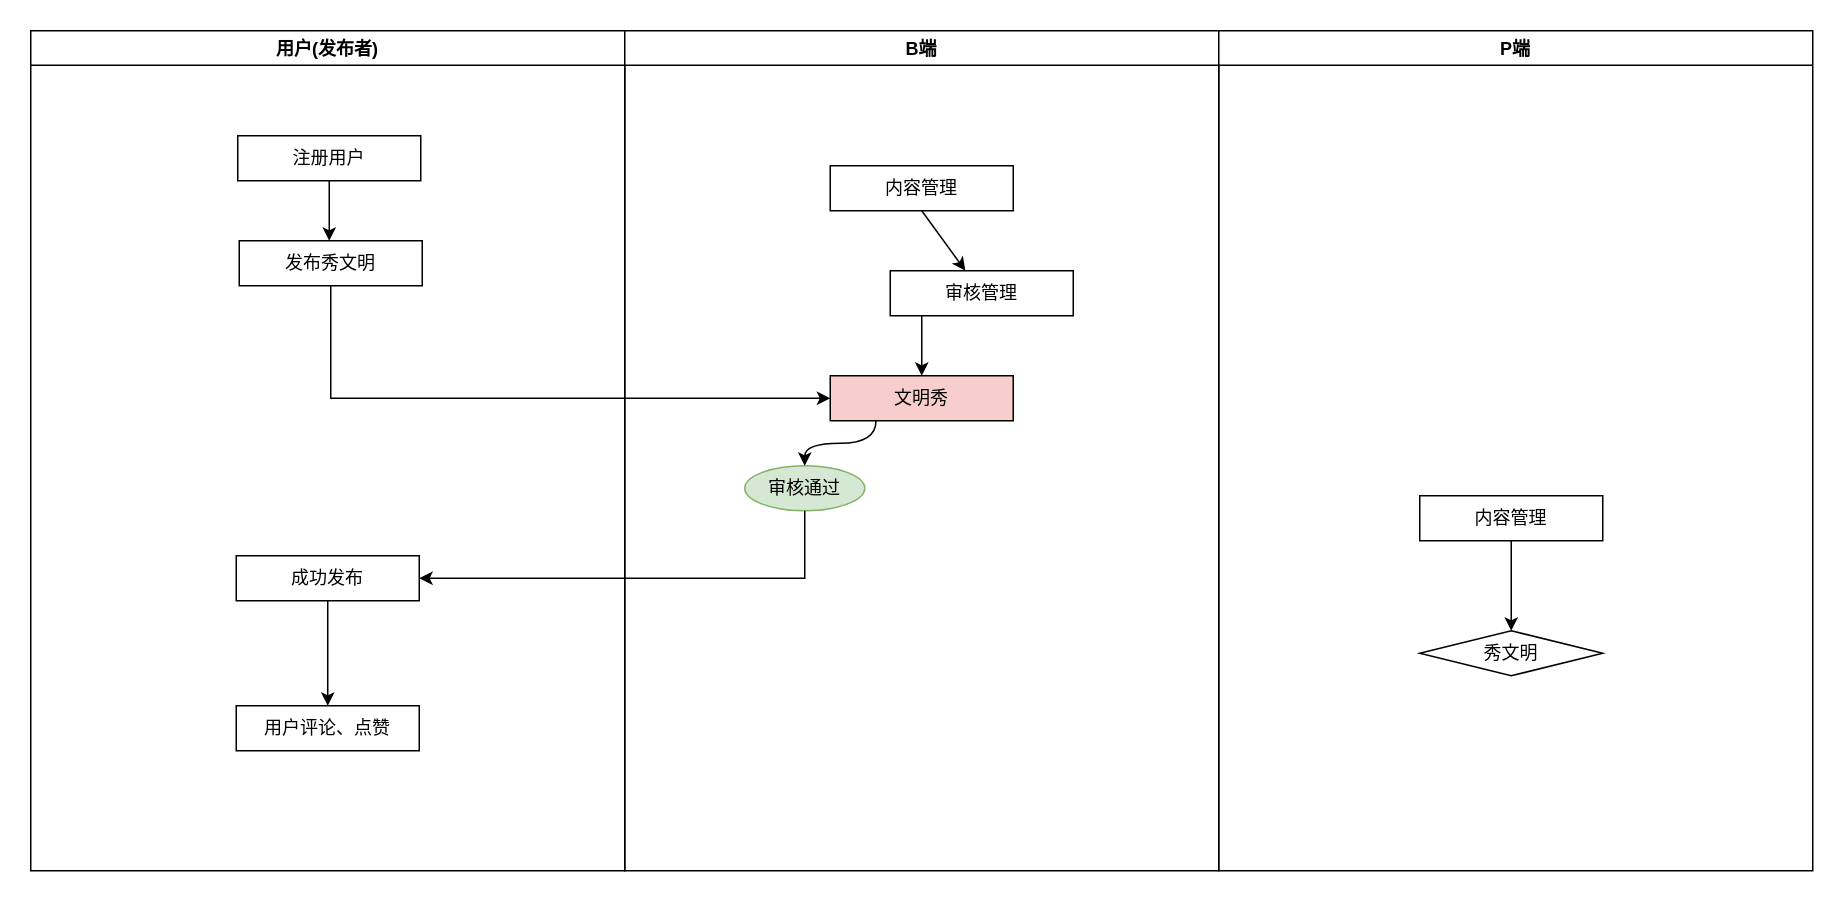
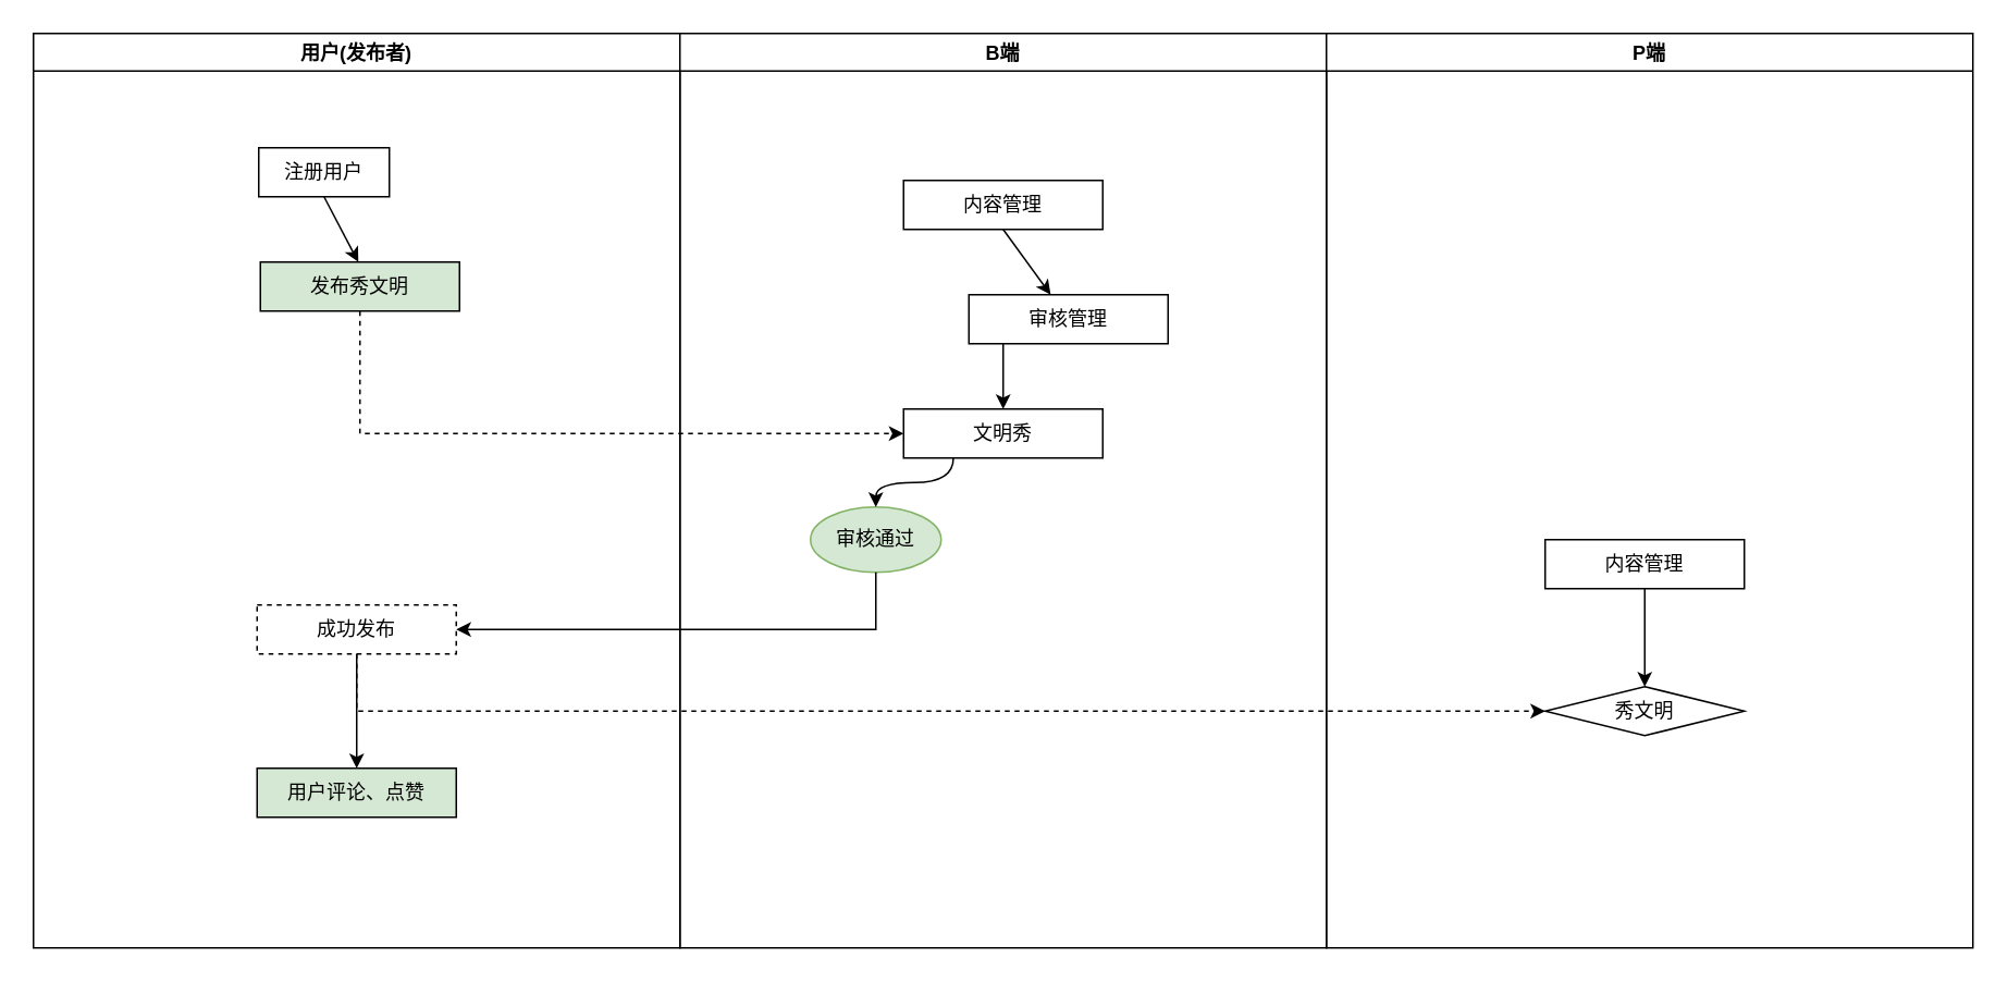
  <mxCell id="0" />
  <mxCell id="1" parent="0" />
  <mxCell id="2" value="用户(发布者)" style="swimlane;" parent="1" vertex="1"><mxGeometry x="20" y="20" width="396" height="560" as="geometry" /></mxCell>
- <mxCell id="3" value="注册用户" style="rounded=0;whiteSpace=wrap;html=1;" parent="2" vertex="1"><mxGeometry x="138" y="70" width="122" height="30" as="geometry" /></mxCell>
- <mxCell id="4" value="发布秀文明" style="rounded=0;whiteSpace=wrap;html=1;" parent="2" vertex="1"><mxGeometry x="139" y="140" width="122" height="30" as="geometry" /></mxCell>
- <mxCell id="5" value="成功发布" style="rounded=0;whiteSpace=wrap;html=1;" parent="2" vertex="1"><mxGeometry x="137" y="350" width="122" height="30" as="geometry" /></mxCell>
- <mxCell id="6" value="用户评论、点赞" style="rounded=0;whiteSpace=wrap;html=1;" parent="2" vertex="1"><mxGeometry x="137" y="450" width="122" height="30" as="geometry" /></mxCell>
+ <mxCell id="3" value="注册用户" style="rounded=0;whiteSpace=wrap;html=1;" parent="2" vertex="1"><mxGeometry x="138" y="70" width="80" height="30" as="geometry" /></mxCell>
+ <mxCell id="4" value="发布秀文明" style="rounded=0;whiteSpace=wrap;html=1;fillColor=#d5e8d4;" parent="2" vertex="1"><mxGeometry x="139" y="140" width="122" height="30" as="geometry" /></mxCell>
+ <mxCell id="5" value="成功发布" style="rounded=0;whiteSpace=wrap;html=1;dashed=1;" parent="2" vertex="1"><mxGeometry x="137" y="350" width="122" height="30" as="geometry" /></mxCell>
+ <mxCell id="6" value="用户评论、点赞" style="rounded=0;whiteSpace=wrap;html=1;fillColor=#d5e8d4;" parent="2" vertex="1"><mxGeometry x="137" y="450" width="122" height="30" as="geometry" /></mxCell>
  <mxCell id="7" value="B端" style="swimlane;" parent="1" vertex="1"><mxGeometry x="416" y="20" width="396" height="560" as="geometry" /></mxCell>
- <mxCell id="8" value="文明秀" style="rounded=0;whiteSpace=wrap;html=1;fillColor=#f8cecc;" parent="7" vertex="1"><mxGeometry x="137" y="230" width="122" height="30" as="geometry" /></mxCell>
+ <mxCell id="8" value="文明秀" style="rounded=0;whiteSpace=wrap;html=1;" parent="7" vertex="1"><mxGeometry x="137" y="230" width="122" height="30" as="geometry" /></mxCell>
  <mxCell id="9" value="内容管理" style="rounded=0;whiteSpace=wrap;html=1;" parent="7" vertex="1"><mxGeometry x="137" y="90" width="122" height="30" as="geometry" /></mxCell>
  <mxCell id="10" value="审核管理" style="rounded=0;whiteSpace=wrap;html=1;" parent="7" vertex="1"><mxGeometry x="177" y="160" width="122" height="30" as="geometry" /></mxCell>
  <mxCell id="11" value="" style="endArrow=classic;html=1;rounded=0;exitX=0.5;exitY=1;exitDx=0;exitDy=0;" parent="7" source="9" target="10" edge="1"><mxGeometry width="50" height="50" relative="1" as="geometry"><mxPoint x="320" y="300" as="sourcePoint" /><mxPoint x="370" y="250" as="targetPoint" /></mxGeometry></mxCell>
  <mxCell id="12" value="" style="endArrow=classic;html=1;rounded=0;entryX=0.5;entryY=0;entryDx=0;entryDy=0;" parent="7" target="8" edge="1"><mxGeometry width="50" height="50" relative="1" as="geometry"><mxPoint x="198" y="190" as="sourcePoint" /><mxPoint x="370" y="250" as="targetPoint" /></mxGeometry></mxCell>
- <mxCell id="13" value="审核通过" style="ellipse;whiteSpace=wrap;html=1;fillColor=#d5e8d4;strokeColor=#82b366;" parent="7" vertex="1"><mxGeometry x="80" y="290" width="80" height="30" as="geometry" /></mxCell>
+ <mxCell id="13" value="审核通过" style="ellipse;whiteSpace=wrap;html=1;fillColor=#d5e8d4;strokeColor=#82b366;" parent="7" vertex="1"><mxGeometry x="80" y="290" width="80" height="40" as="geometry" /></mxCell>
  <mxCell id="14" value="" style="endArrow=classic;html=1;rounded=0;exitX=0.25;exitY=1;exitDx=0;exitDy=0;entryX=0.5;entryY=0;entryDx=0;entryDy=0;edgeStyle=orthogonalEdgeStyle;curved=1;" parent="7" source="8" target="13" edge="1"><mxGeometry width="50" height="50" relative="1" as="geometry"><mxPoint x="320" y="300" as="sourcePoint" /><mxPoint x="370" y="250" as="targetPoint" /></mxGeometry></mxCell>
  <mxCell id="15" value="P端" style="swimlane;" parent="1" vertex="1"><mxGeometry x="812" y="20" width="396" height="560" as="geometry" /></mxCell>
  <mxCell id="16" value="内容管理" style="rounded=0;whiteSpace=wrap;html=1;" parent="15" vertex="1"><mxGeometry x="134" y="310" width="122" height="30" as="geometry" /></mxCell>
  <mxCell id="17" value="秀文明" style="rhombus;whiteSpace=wrap;html=1;" parent="15" vertex="1"><mxGeometry x="134" y="400" width="122" height="30" as="geometry" /></mxCell>
  <mxCell id="18" value="" style="endArrow=classic;html=1;rounded=0;exitX=0.5;exitY=1;exitDx=0;exitDy=0;entryX=0.5;entryY=0;entryDx=0;entryDy=0;" parent="15" source="16" target="17" edge="1"><mxGeometry width="50" height="50" relative="1" as="geometry"><mxPoint x="-286" y="300" as="sourcePoint" /><mxPoint x="-236" y="250" as="targetPoint" /></mxGeometry></mxCell>
  <mxCell id="19" value="" style="endArrow=classic;html=1;rounded=0;exitX=0.5;exitY=1;exitDx=0;exitDy=0;" parent="1" source="3" edge="1"><mxGeometry width="50" height="50" relative="1" as="geometry"><mxPoint x="416" y="320" as="sourcePoint" /><mxPoint x="219" y="160" as="targetPoint" /></mxGeometry></mxCell>
- <mxCell id="20" value="" style="endArrow=classic;html=1;rounded=0;exitX=0.5;exitY=1;exitDx=0;exitDy=0;entryX=0;entryY=0.5;entryDx=0;entryDy=0;" parent="1" source="4" target="8" edge="1"><mxGeometry width="50" height="50" relative="1" as="geometry"><mxPoint x="416" y="320" as="sourcePoint" /><mxPoint x="886" y="230" as="targetPoint" /><Array as="points"><mxPoint x="220" y="265" /></Array></mxGeometry></mxCell>
+ <mxCell id="20" value="" style="endArrow=classic;html=1;rounded=0;exitX=0.5;exitY=1;exitDx=0;exitDy=0;entryX=0;entryY=0.5;entryDx=0;entryDy=0;dashed=1;" parent="1" source="4" target="8" edge="1"><mxGeometry width="50" height="50" relative="1" as="geometry"><mxPoint x="416" y="320" as="sourcePoint" /><mxPoint x="886" y="230" as="targetPoint" /><Array as="points"><mxPoint x="220" y="265" /></Array></mxGeometry></mxCell>
  <mxCell id="21" value="" style="endArrow=classic;html=1;rounded=0;exitX=0.5;exitY=1;exitDx=0;exitDy=0;entryX=1;entryY=0.5;entryDx=0;entryDy=0;" parent="1" source="13" target="5" edge="1"><mxGeometry width="50" height="50" relative="1" as="geometry"><mxPoint x="526" y="320" as="sourcePoint" /><mxPoint x="576" y="270" as="targetPoint" /><Array as="points"><mxPoint x="536" y="385" /></Array></mxGeometry></mxCell>
+ <mxCell id="22" value="" style="endArrow=classic;html=1;rounded=0;dashed=1;entryX=0;entryY=0.5;entryDx=0;entryDy=0;exitX=0.5;exitY=1;exitDx=0;exitDy=0;" parent="1" source="5" target="17" edge="1"><mxGeometry width="50" height="50" relative="1" as="geometry"><mxPoint x="286" y="420" as="sourcePoint" /><mxPoint x="936" y="440" as="targetPoint" /><Array as="points"><mxPoint x="218" y="435" /></Array></mxGeometry></mxCell>
  <mxCell id="23" value="" style="endArrow=classic;html=1;rounded=0;exitX=0.5;exitY=1;exitDx=0;exitDy=0;" parent="1" source="5" edge="1"><mxGeometry width="50" height="50" relative="1" as="geometry"><mxPoint x="146" y="460" as="sourcePoint" /><mxPoint x="218" y="470" as="targetPoint" /></mxGeometry></mxCell>
